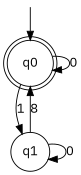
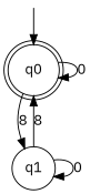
  digraph {
    fontname="IBM Plex Sans"
    rankdir=TB
    node [fontname="IBM Plex Sans" shape=point style=solid]
    edge [fontname="IBM Plex Sans" splines=true]
    q0 [shape=doublecircle]
    start [style=invis]
    q1 [shape=circle]
    middle [style=invis]
    q0 -> q0 [label=0]
-   q0 -> q1 [label=1]
+   q0 -> q1 [label=8]
    start -> q0
    q1 -> q0 [label=8]
    q1 -> q1 [label=0]
  }
